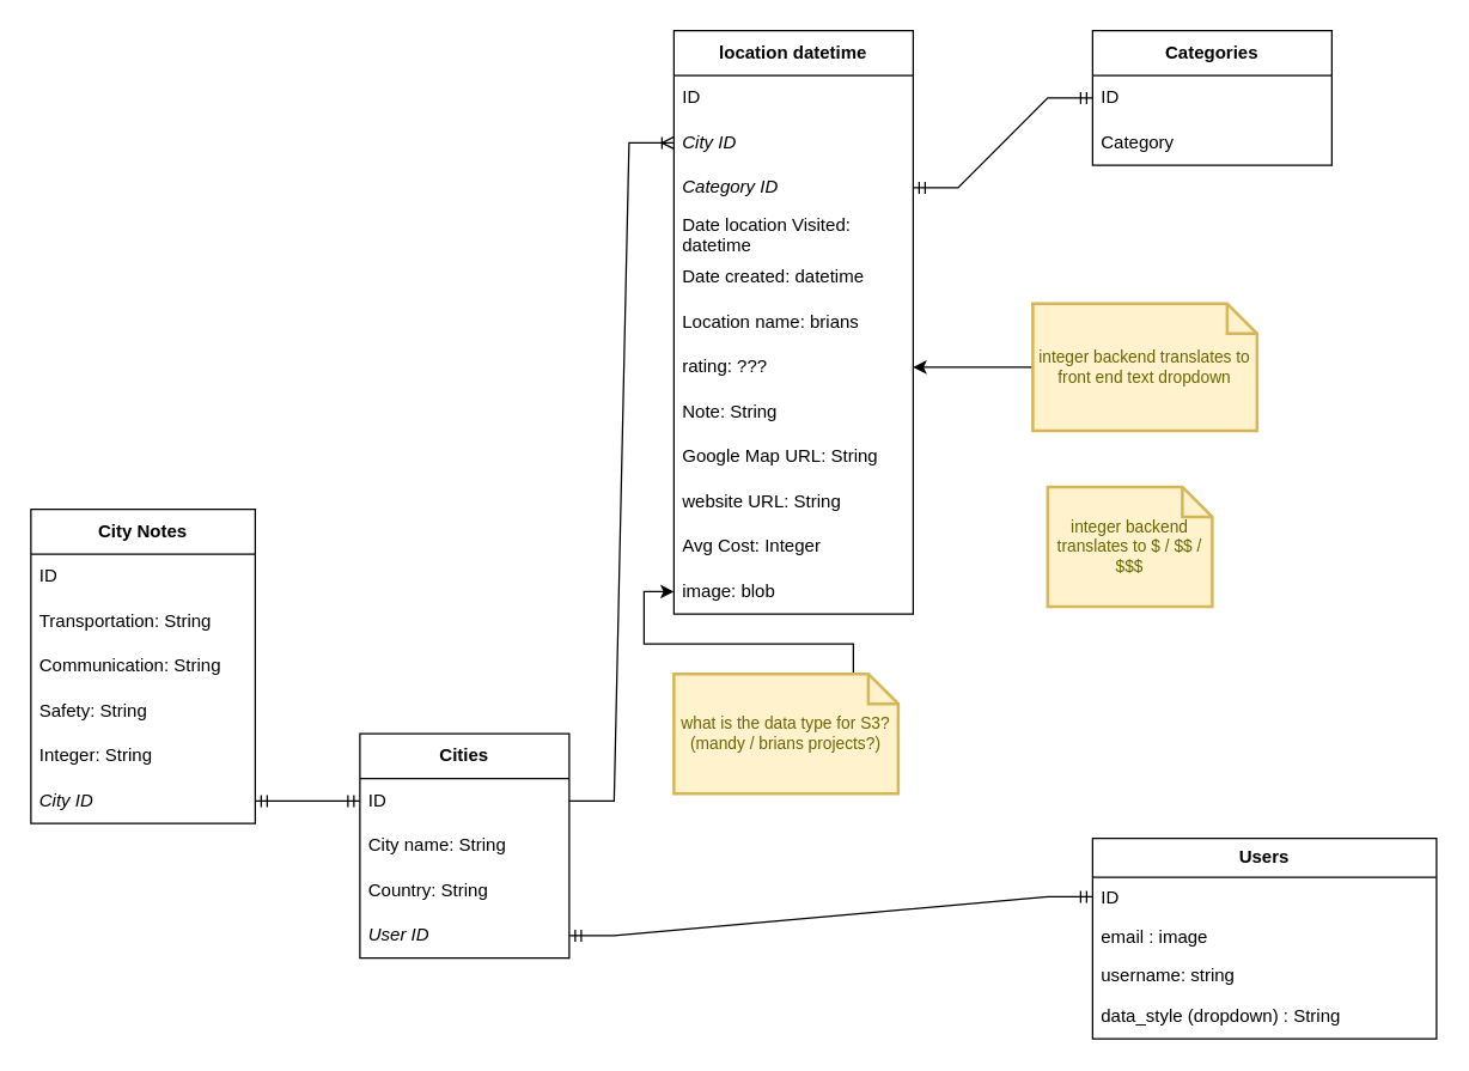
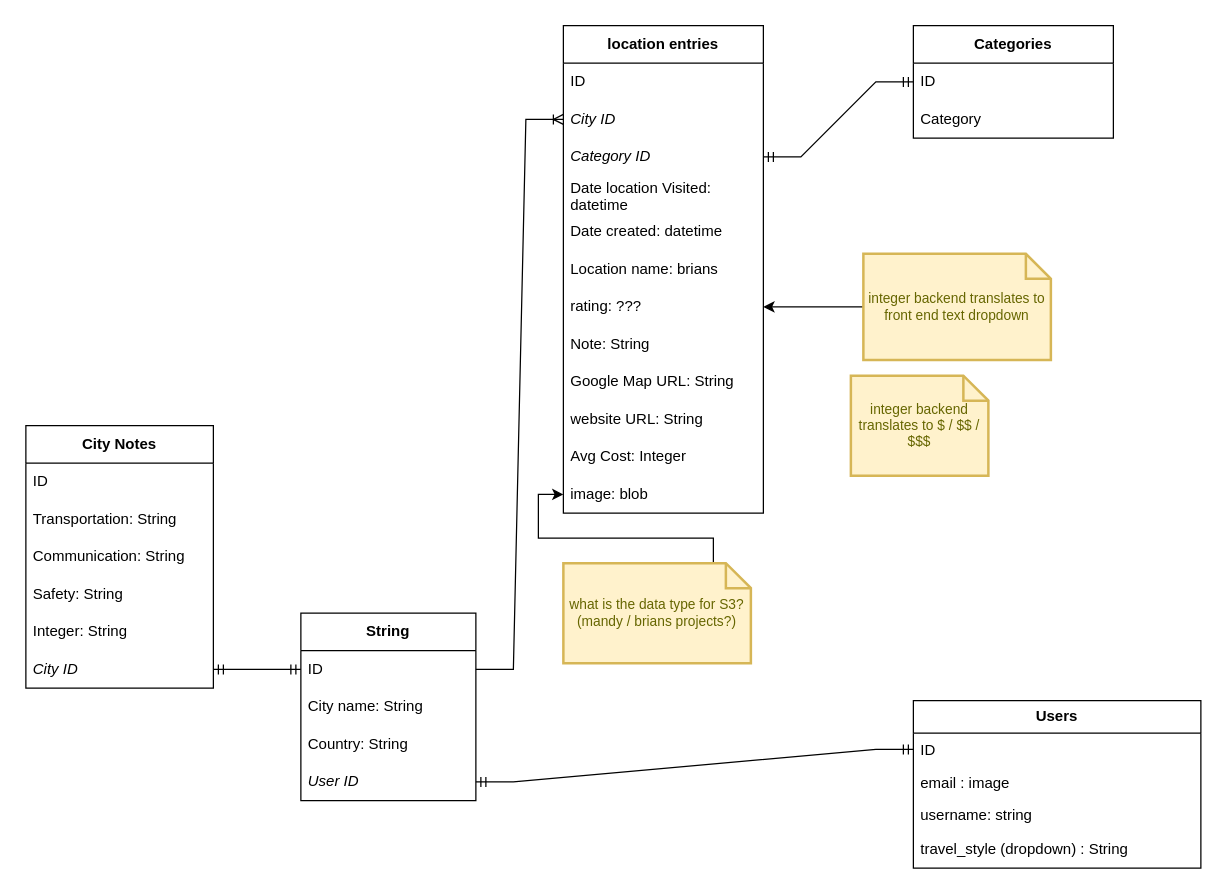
  <mxCell id="0" />
  <mxCell id="1" parent="0" />
- <mxCell id="2" value="Cities" style="swimlane;fontStyle=1;childLayout=stackLayout;horizontal=1;startSize=30;horizontalStack=0;resizeParent=1;resizeParentMax=0;resizeLast=0;collapsible=1;marginBottom=0;whiteSpace=wrap;html=1;" parent="1" vertex="1"><mxGeometry x="240" y="490" width="140" height="150" as="geometry" /></mxCell>
+ <mxCell id="2" value="String" style="swimlane;fontStyle=1;childLayout=stackLayout;horizontal=1;startSize=30;horizontalStack=0;resizeParent=1;resizeParentMax=0;resizeLast=0;collapsible=1;marginBottom=0;whiteSpace=wrap;html=1;" parent="1" vertex="1"><mxGeometry x="240" y="490" width="140" height="150" as="geometry" /></mxCell>
  <mxCell id="3" value="ID" style="text;strokeColor=none;fillColor=none;align=left;verticalAlign=middle;spacingLeft=4;spacingRight=4;overflow=hidden;points=[[0,0.5],[1,0.5]];portConstraint=eastwest;rotatable=0;whiteSpace=wrap;html=1;" parent="2" vertex="1"><mxGeometry y="30" width="140" height="30" as="geometry" /></mxCell>
  <mxCell id="4" value="City name: String" style="text;strokeColor=none;fillColor=none;align=left;verticalAlign=middle;spacingLeft=4;spacingRight=4;overflow=hidden;points=[[0,0.5],[1,0.5]];portConstraint=eastwest;rotatable=0;whiteSpace=wrap;html=1;" parent="2" vertex="1"><mxGeometry y="60" width="140" height="30" as="geometry" /></mxCell>
  <mxCell id="5" value="Country: String" style="text;strokeColor=none;fillColor=none;align=left;verticalAlign=middle;spacingLeft=4;spacingRight=4;overflow=hidden;points=[[0,0.5],[1,0.5]];portConstraint=eastwest;rotatable=0;whiteSpace=wrap;html=1;" parent="2" vertex="1"><mxGeometry y="90" width="140" height="30" as="geometry" /></mxCell>
  <mxCell id="6" value="User ID" style="text;strokeColor=none;fillColor=none;align=left;verticalAlign=middle;spacingLeft=4;spacingRight=4;overflow=hidden;points=[[0,0.5],[1,0.5]];portConstraint=eastwest;rotatable=0;whiteSpace=wrap;html=1;fontStyle=2" parent="2" vertex="1"><mxGeometry y="120" width="140" height="30" as="geometry" /></mxCell>
- <mxCell id="7" value="location datetime" style="swimlane;fontStyle=1;childLayout=stackLayout;horizontal=1;startSize=30;horizontalStack=0;resizeParent=1;resizeParentMax=0;resizeLast=0;collapsible=1;marginBottom=0;whiteSpace=wrap;html=1;" parent="1" vertex="1"><mxGeometry x="450" y="20" width="160" height="390" as="geometry" /></mxCell>
+ <mxCell id="7" value="location entries" style="swimlane;fontStyle=1;childLayout=stackLayout;horizontal=1;startSize=30;horizontalStack=0;resizeParent=1;resizeParentMax=0;resizeLast=0;collapsible=1;marginBottom=0;whiteSpace=wrap;html=1;" parent="1" vertex="1"><mxGeometry x="450" y="20" width="160" height="390" as="geometry" /></mxCell>
  <mxCell id="8" value="ID" style="text;strokeColor=none;fillColor=none;align=left;verticalAlign=middle;spacingLeft=4;spacingRight=4;overflow=hidden;points=[[0,0.5],[1,0.5]];portConstraint=eastwest;rotatable=0;whiteSpace=wrap;html=1;" parent="7" vertex="1"><mxGeometry y="30" width="160" height="30" as="geometry" /></mxCell>
  <mxCell id="9" value="City ID" style="text;strokeColor=none;fillColor=none;align=left;verticalAlign=middle;spacingLeft=4;spacingRight=4;overflow=hidden;points=[[0,0.5],[1,0.5]];portConstraint=eastwest;rotatable=0;whiteSpace=wrap;html=1;fontStyle=2" parent="7" vertex="1"><mxGeometry y="60" width="160" height="30" as="geometry" /></mxCell>
  <mxCell id="10" value="Category ID" style="text;strokeColor=none;fillColor=none;align=left;verticalAlign=middle;spacingLeft=4;spacingRight=4;overflow=hidden;points=[[0,0.5],[1,0.5]];portConstraint=eastwest;rotatable=0;whiteSpace=wrap;html=1;fontStyle=2" parent="7" vertex="1"><mxGeometry y="90" width="160" height="30" as="geometry" /></mxCell>
  <mxCell id="11" value="Date location Visited: datetime" style="text;strokeColor=none;fillColor=none;align=left;verticalAlign=middle;spacingLeft=4;spacingRight=4;overflow=hidden;points=[[0,0.5],[1,0.5]];portConstraint=eastwest;rotatable=0;whiteSpace=wrap;html=1;" parent="7" vertex="1"><mxGeometry y="120" width="160" height="30" as="geometry" /></mxCell>
  <mxCell id="12" value="Date created: datetime&amp;nbsp;" style="text;strokeColor=none;fillColor=none;align=left;verticalAlign=middle;spacingLeft=4;spacingRight=4;overflow=hidden;points=[[0,0.5],[1,0.5]];portConstraint=eastwest;rotatable=0;whiteSpace=wrap;html=1;" parent="7" vertex="1"><mxGeometry y="150" width="160" height="30" as="geometry" /></mxCell>
  <mxCell id="13" value="Location name: brians&amp;nbsp;" style="text;strokeColor=none;fillColor=none;align=left;verticalAlign=middle;spacingLeft=4;spacingRight=4;overflow=hidden;points=[[0,0.5],[1,0.5]];portConstraint=eastwest;rotatable=0;whiteSpace=wrap;html=1;" parent="7" vertex="1"><mxGeometry y="180" width="160" height="30" as="geometry" /></mxCell>
  <mxCell id="14" value="rating: ???" style="text;strokeColor=none;fillColor=none;align=left;verticalAlign=middle;spacingLeft=4;spacingRight=4;overflow=hidden;points=[[0,0.5],[1,0.5]];portConstraint=eastwest;rotatable=0;whiteSpace=wrap;html=1;" parent="7" vertex="1"><mxGeometry y="210" width="160" height="30" as="geometry" /></mxCell>
  <mxCell id="15" value="Note: String" style="text;strokeColor=none;fillColor=none;align=left;verticalAlign=middle;spacingLeft=4;spacingRight=4;overflow=hidden;points=[[0,0.5],[1,0.5]];portConstraint=eastwest;rotatable=0;whiteSpace=wrap;html=1;" parent="7" vertex="1"><mxGeometry y="240" width="160" height="30" as="geometry" /></mxCell>
  <mxCell id="16" value="Google Map URL: String" style="text;strokeColor=none;fillColor=none;align=left;verticalAlign=middle;spacingLeft=4;spacingRight=4;overflow=hidden;points=[[0,0.5],[1,0.5]];portConstraint=eastwest;rotatable=0;whiteSpace=wrap;html=1;" parent="7" vertex="1"><mxGeometry y="270" width="160" height="30" as="geometry" /></mxCell>
  <mxCell id="17" value="website URL: String" style="text;strokeColor=none;fillColor=none;align=left;verticalAlign=middle;spacingLeft=4;spacingRight=4;overflow=hidden;points=[[0,0.5],[1,0.5]];portConstraint=eastwest;rotatable=0;whiteSpace=wrap;html=1;" parent="7" vertex="1"><mxGeometry y="300" width="160" height="30" as="geometry" /></mxCell>
  <mxCell id="18" value="Avg Cost: Integer" style="text;strokeColor=none;fillColor=none;align=left;verticalAlign=middle;spacingLeft=4;spacingRight=4;overflow=hidden;points=[[0,0.5],[1,0.5]];portConstraint=eastwest;rotatable=0;whiteSpace=wrap;html=1;" parent="7" vertex="1"><mxGeometry y="330" width="160" height="30" as="geometry" /></mxCell>
  <mxCell id="19" value="image: blob" style="text;strokeColor=none;fillColor=none;align=left;verticalAlign=middle;spacingLeft=4;spacingRight=4;overflow=hidden;points=[[0,0.5],[1,0.5]];portConstraint=eastwest;rotatable=0;whiteSpace=wrap;html=1;" parent="7" vertex="1"><mxGeometry y="360" width="160" height="30" as="geometry" /></mxCell>
  <mxCell id="20" value="&lt;b&gt;Categories&lt;/b&gt;" style="swimlane;fontStyle=0;childLayout=stackLayout;horizontal=1;startSize=30;horizontalStack=0;resizeParent=1;resizeParentMax=0;resizeLast=0;collapsible=1;marginBottom=0;whiteSpace=wrap;html=1;" parent="1" vertex="1"><mxGeometry x="730" y="20" width="160" height="90" as="geometry" /></mxCell>
  <mxCell id="21" value="ID" style="text;strokeColor=none;fillColor=none;align=left;verticalAlign=middle;spacingLeft=4;spacingRight=4;overflow=hidden;points=[[0,0.5],[1,0.5]];portConstraint=eastwest;rotatable=0;whiteSpace=wrap;html=1;fontStyle=0" parent="20" vertex="1"><mxGeometry y="30" width="160" height="30" as="geometry" /></mxCell>
  <mxCell id="22" value="Category" style="text;strokeColor=none;fillColor=none;align=left;verticalAlign=middle;spacingLeft=4;spacingRight=4;overflow=hidden;points=[[0,0.5],[1,0.5]];portConstraint=eastwest;rotatable=0;whiteSpace=wrap;html=1;" parent="20" vertex="1"><mxGeometry y="60" width="160" height="30" as="geometry" /></mxCell>
  <mxCell id="23" value="Users" style="swimlane;fontStyle=1;childLayout=stackLayout;horizontal=1;startSize=26;fillColor=none;horizontalStack=0;resizeParent=1;resizeParentMax=0;resizeLast=0;collapsible=1;marginBottom=0;whiteSpace=wrap;html=1;" parent="1" vertex="1"><mxGeometry x="730" y="560" width="230" height="134" as="geometry"><mxRectangle x="390" y="310" width="100" height="30" as="alternateBounds" /></mxGeometry></mxCell>
  <mxCell id="24" value="ID" style="text;strokeColor=none;fillColor=none;align=left;verticalAlign=top;spacingLeft=4;spacingRight=4;overflow=hidden;rotatable=0;points=[[0,0.5],[1,0.5]];portConstraint=eastwest;whiteSpace=wrap;html=1;" parent="23" vertex="1"><mxGeometry y="26" width="230" height="26" as="geometry" /></mxCell>
  <mxCell id="25" value="email : image" style="text;strokeColor=none;fillColor=none;align=left;verticalAlign=top;spacingLeft=4;spacingRight=4;overflow=hidden;rotatable=0;points=[[0,0.5],[1,0.5]];portConstraint=eastwest;whiteSpace=wrap;html=1;" parent="23" vertex="1"><mxGeometry y="52" width="230" height="26" as="geometry" /></mxCell>
  <mxCell id="26" value="username: string" style="text;strokeColor=none;fillColor=none;align=left;verticalAlign=top;spacingLeft=4;spacingRight=4;overflow=hidden;rotatable=0;points=[[0,0.5],[1,0.5]];portConstraint=eastwest;whiteSpace=wrap;html=1;" parent="23" vertex="1"><mxGeometry y="78" width="230" height="26" as="geometry" /></mxCell>
- <mxCell id="27" value="data_style (dropdown) : String" style="text;strokeColor=none;fillColor=none;align=left;verticalAlign=middle;spacingLeft=4;spacingRight=4;overflow=hidden;points=[[0,0.5],[1,0.5]];portConstraint=eastwest;rotatable=0;whiteSpace=wrap;html=1;" parent="23" vertex="1"><mxGeometry y="104" width="230" height="30" as="geometry" /></mxCell>
+ <mxCell id="27" value="travel_style (dropdown) : String" style="text;strokeColor=none;fillColor=none;align=left;verticalAlign=middle;spacingLeft=4;spacingRight=4;overflow=hidden;points=[[0,0.5],[1,0.5]];portConstraint=eastwest;rotatable=0;whiteSpace=wrap;html=1;" parent="23" vertex="1"><mxGeometry y="104" width="230" height="30" as="geometry" /></mxCell>
  <mxCell id="28" value="" style="edgeStyle=entityRelationEdgeStyle;fontSize=12;html=1;endArrow=ERoneToMany;rounded=0;" parent="1" source="3" target="9" edge="1"><mxGeometry width="100" height="100" relative="1" as="geometry"><mxPoint x="470" y="330" as="sourcePoint" /><mxPoint x="570" y="230" as="targetPoint" /></mxGeometry></mxCell>
  <mxCell id="29" value="City Notes" style="swimlane;fontStyle=1;childLayout=stackLayout;horizontal=1;startSize=30;horizontalStack=0;resizeParent=1;resizeParentMax=0;resizeLast=0;collapsible=1;marginBottom=0;whiteSpace=wrap;html=1;" parent="1" vertex="1"><mxGeometry x="20" y="340" width="150" height="210" as="geometry" /></mxCell>
  <mxCell id="30" value="ID" style="text;strokeColor=none;fillColor=none;align=left;verticalAlign=middle;spacingLeft=4;spacingRight=4;overflow=hidden;points=[[0,0.5],[1,0.5]];portConstraint=eastwest;rotatable=0;whiteSpace=wrap;html=1;" parent="29" vertex="1"><mxGeometry y="30" width="150" height="30" as="geometry" /></mxCell>
  <mxCell id="31" value="Transportation: String" style="text;strokeColor=none;fillColor=none;align=left;verticalAlign=middle;spacingLeft=4;spacingRight=4;overflow=hidden;points=[[0,0.5],[1,0.5]];portConstraint=eastwest;rotatable=0;whiteSpace=wrap;html=1;" parent="29" vertex="1"><mxGeometry y="60" width="150" height="30" as="geometry" /></mxCell>
  <mxCell id="32" value="Communication: String" style="text;strokeColor=none;fillColor=none;align=left;verticalAlign=middle;spacingLeft=4;spacingRight=4;overflow=hidden;points=[[0,0.5],[1,0.5]];portConstraint=eastwest;rotatable=0;whiteSpace=wrap;html=1;" parent="29" vertex="1"><mxGeometry y="90" width="150" height="30" as="geometry" /></mxCell>
  <mxCell id="33" value="Safety: String" style="text;strokeColor=none;fillColor=none;align=left;verticalAlign=middle;spacingLeft=4;spacingRight=4;overflow=hidden;points=[[0,0.5],[1,0.5]];portConstraint=eastwest;rotatable=0;whiteSpace=wrap;html=1;" parent="29" vertex="1"><mxGeometry y="120" width="150" height="30" as="geometry" /></mxCell>
  <mxCell id="34" value="Integer: String" style="text;strokeColor=none;fillColor=none;align=left;verticalAlign=middle;spacingLeft=4;spacingRight=4;overflow=hidden;points=[[0,0.5],[1,0.5]];portConstraint=eastwest;rotatable=0;whiteSpace=wrap;html=1;" parent="29" vertex="1"><mxGeometry y="150" width="150" height="30" as="geometry" /></mxCell>
  <mxCell id="35" value="City ID" style="text;strokeColor=none;fillColor=none;align=left;verticalAlign=middle;spacingLeft=4;spacingRight=4;overflow=hidden;points=[[0,0.5],[1,0.5]];portConstraint=eastwest;rotatable=0;whiteSpace=wrap;html=1;fontStyle=2" parent="29" vertex="1"><mxGeometry y="180" width="150" height="30" as="geometry" /></mxCell>
  <mxCell id="36" value="" style="edgeStyle=entityRelationEdgeStyle;fontSize=12;html=1;endArrow=ERmandOne;startArrow=ERmandOne;rounded=0;" parent="1" source="6" target="24" edge="1"><mxGeometry width="100" height="100" relative="1" as="geometry"><mxPoint x="470" y="330" as="sourcePoint" /><mxPoint x="570" y="230" as="targetPoint" /></mxGeometry></mxCell>
  <mxCell id="37" value="" style="edgeStyle=entityRelationEdgeStyle;fontSize=12;html=1;endArrow=ERmandOne;startArrow=ERmandOne;rounded=0;" parent="1" source="3" target="35" edge="1"><mxGeometry width="100" height="100" relative="1" as="geometry"><mxPoint x="470" y="330" as="sourcePoint" /><mxPoint x="570" y="230" as="targetPoint" /></mxGeometry></mxCell>
  <mxCell id="38" value="" style="edgeStyle=entityRelationEdgeStyle;fontSize=12;html=1;endArrow=ERmandOne;startArrow=ERmandOne;rounded=0;" parent="1" source="21" target="10" edge="1"><mxGeometry width="100" height="100" relative="1" as="geometry"><mxPoint x="140" y="570" as="sourcePoint" /><mxPoint x="240" y="470" as="targetPoint" /></mxGeometry></mxCell>
- <mxCell id="39" value="integer backend translates to $ / $$ / $$$" style="shape=note;strokeWidth=2;fontSize=11;size=20;whiteSpace=wrap;html=1;fillColor=#fff2cc;strokeColor=#d6b656;fontColor=#666600;" parent="1" vertex="1"><mxGeometry x="700" y="325" width="110.0" height="80" as="geometry" /></mxCell>
+ <mxCell id="39" value="integer backend translates to $ / $$ / $$$" style="shape=note;strokeWidth=2;fontSize=11;size=20;whiteSpace=wrap;html=1;fillColor=#fff2cc;strokeColor=#d6b656;fontColor=#666600;" parent="1" vertex="1"><mxGeometry x="680" y="300" width="110.0" height="80" as="geometry" /></mxCell>
  <mxCell id="40" style="edgeStyle=orthogonalEdgeStyle;rounded=0;orthogonalLoop=1;jettySize=auto;html=1;exitX=0;exitY=0.5;exitDx=0;exitDy=0;exitPerimeter=0;" parent="1" source="41" target="14" edge="1"><mxGeometry relative="1" as="geometry" /></mxCell>
  <mxCell id="41" value="integer backend translates to front end text dropdown" style="shape=note;strokeWidth=2;fontSize=11;size=20;whiteSpace=wrap;html=1;fillColor=#fff2cc;strokeColor=#d6b656;fontColor=#666600;" parent="1" vertex="1"><mxGeometry x="690" y="202.5" width="150" height="85" as="geometry" /></mxCell>
  <mxCell id="42" style="edgeStyle=orthogonalEdgeStyle;rounded=0;orthogonalLoop=1;jettySize=auto;html=1;exitX=0;exitY=0;exitDx=120;exitDy=50;exitPerimeter=0;entryX=0;entryY=0.5;entryDx=0;entryDy=0;" parent="1" source="43" target="19" edge="1"><mxGeometry relative="1" as="geometry" /></mxCell>
  <mxCell id="43" value="what is the data type for S3? (mandy / brians projects?)" style="shape=note;strokeWidth=2;fontSize=11;size=20;whiteSpace=wrap;html=1;fillColor=#fff2cc;strokeColor=#d6b656;fontColor=#666600;" parent="1" vertex="1"><mxGeometry x="450" y="450" width="150" height="80" as="geometry" /></mxCell>
